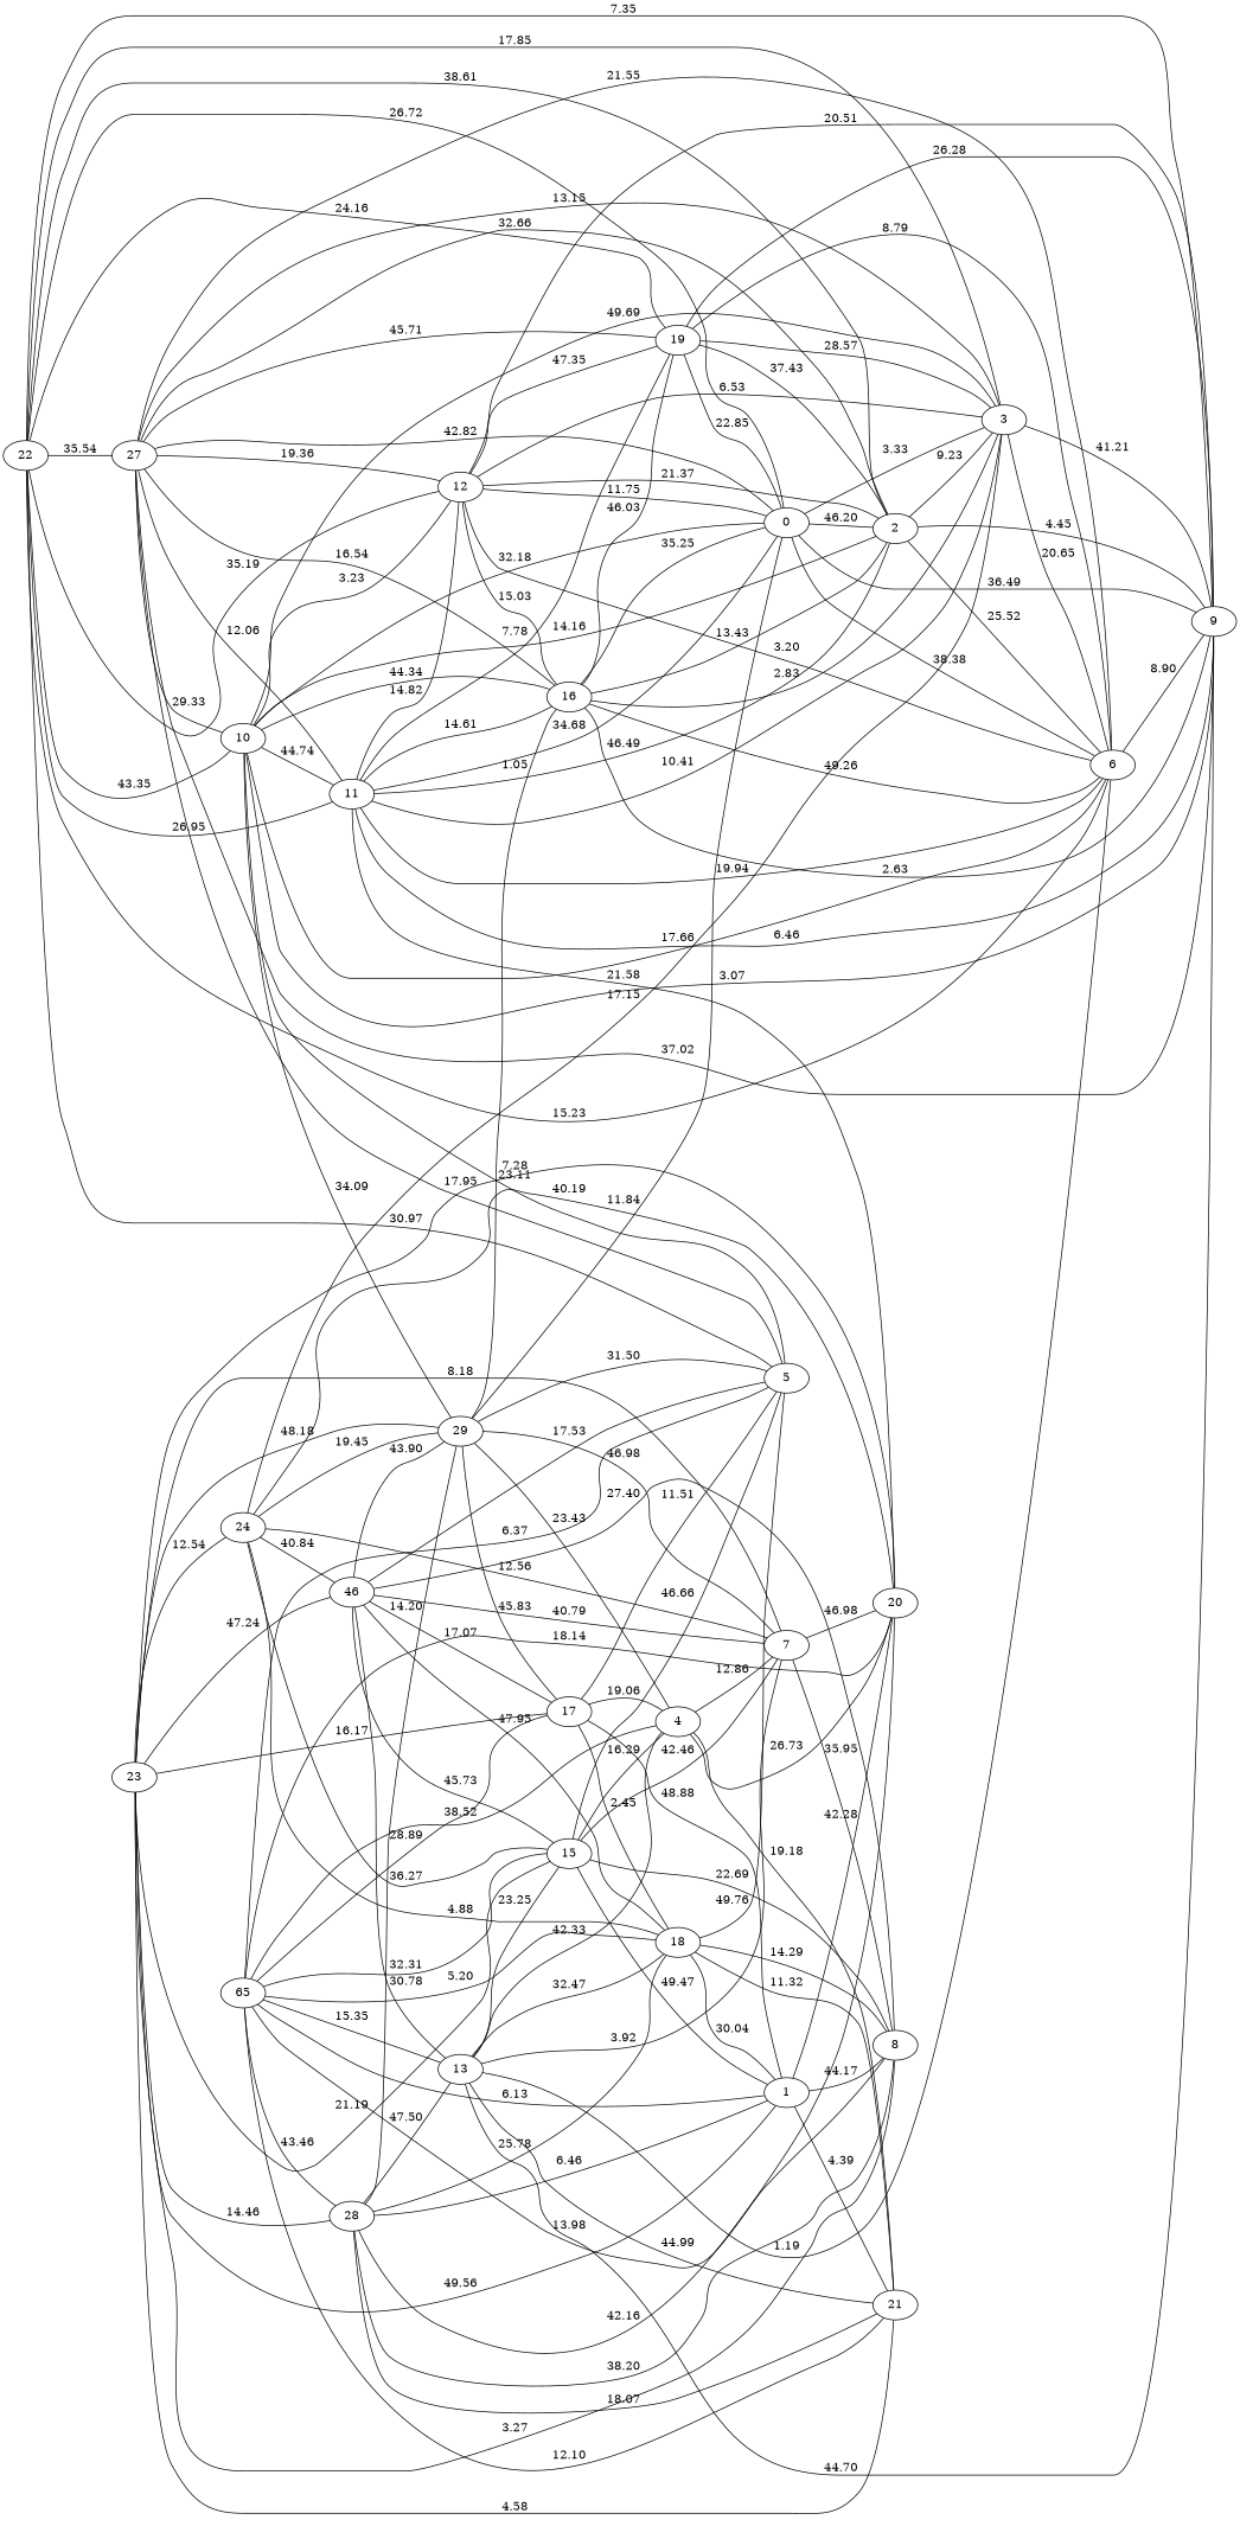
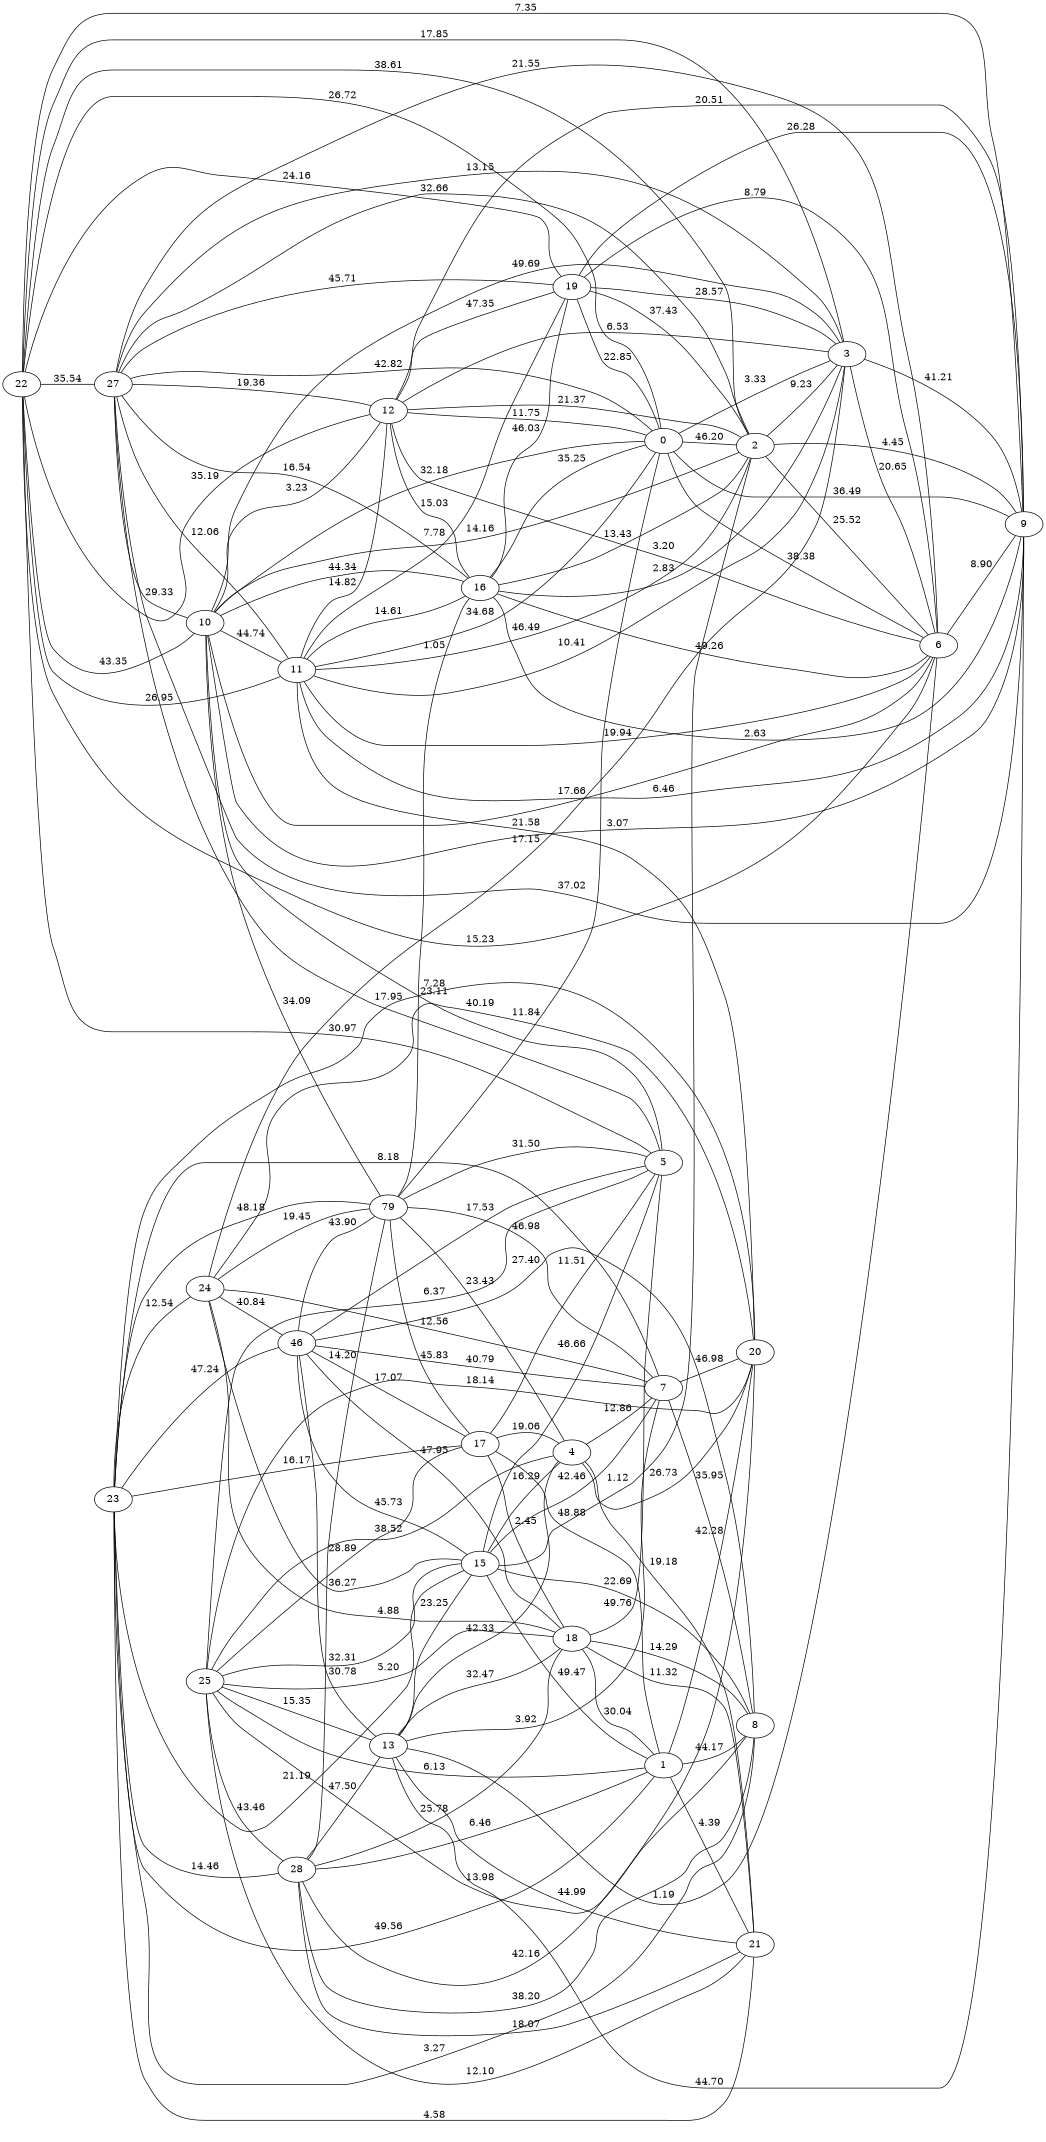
  graph {
    rankdir=LR
    22
    19
    11
    2
    3
    0
    9
    10
    12
    27
    6
    5
    16
    20
-   29
+   29 [label=79]
    23
    17
    n18 [label=46]
    8
    1
    28
    15
    24
    7
    21
    18
    4
    13
-   25 [label=65]
+   25
    22 -- 19 [label=24.16]
    22 -- 11 [label=26.95]
    22 -- 2 [label=38.61]
    22 -- 3 [label=17.85]
    22 -- 0 [label=26.72]
    22 -- 9 [label=7.35]
    22 -- 10 [label=43.35]
    22 -- 12 [label=35.19]
    22 -- 27 [label=35.54]
    22 -- 6 [label=15.23]
    22 -- 5 [label=30.97]
    19 -- 2 [label=37.43]
    19 -- 3 [label=28.57]
    19 -- 0 [label=22.85]
    19 -- 9 [label=26.28]
    19 -- 6 [label=8.79]
    11 -- 19 [label=7.78]
    11 -- 2 [label=46.49]
    11 -- 3 [label=10.41]
    11 -- 0 [label=34.68]
    11 -- 9 [label=6.46]
    11 -- 12 [label=14.82]
    11 -- 6 [label=19.94]
    11 -- 16 [label=14.61]
    11 -- 20 [label=21.58]
    2 -- 3 [label=9.23]
    2 -- 9 [label=4.45]
    2 -- 6 [label=25.52]
    3 -- 9 [label=41.21]
    3 -- 6 [label=20.65]
    0 -- 2 [label=46.20]
    0 -- 3 [label=3.33]
    0 -- 9 [label=36.49]
    0 -- 6 [label=38.38]
    10 -- 11 [label=44.74]
    10 -- 2 [label=14.16]
    10 -- 3 [label=49.69]
    10 -- 0 [label=32.18]
    10 -- 9 [label=3.07]
    10 -- 12 [label=3.23]
    10 -- 6 [label=17.66]
    10 -- 5 [label=23.11]
    10 -- 16 [label=44.34]
    10 -- 29 [label=34.09]
    12 -- 19 [label=47.35]
    12 -- 2 [label=21.37]
    12 -- 3 [label=6.53]
    12 -- 0 [label=11.75]
    12 -- 9 [label=20.51]
    12 -- 6 [label=3.20]
    12 -- 16 [label=15.03]
    27 -- 19 [label=45.71]
    27 -- 11 [label=12.06]
    27 -- 2 [label=32.66]
    27 -- 3 [label=13.15]
    27 -- 0 [label=42.82]
    27 -- 9 [label=37.02]
    27 -- 10 [label=29.33]
    27 -- 12 [label=19.36]
    27 -- 6 [label=21.55]
    27 -- 5 [label=17.95]
    27 -- 16 [label=16.54]
    6 -- 9 [label=8.90]
    16 -- 19 [label=46.03]
    16 -- 2 [label=13.43]
    16 -- 3 [label=2.83]
    16 -- 0 [label=35.25]
    16 -- 9 [label=2.63]
    16 -- 6 [label=49.26]
    29 -- 0 [label=11.84]
    29 -- 5 [label=31.50]
    29 -- 16 [label=1.05]
    29 -- 17 [label=45.83]
    29 -- 7 [label=46.98]
    29 -- 4 [label=23.43]
    23 -- 20 [label=7.28]
    23 -- 29 [label=48.18]
    23 -- 17 [label=16.17]
    23 -- n18 [label=47.24]
    23 -- 8 [label=3.27]
    23 -- 1 [label=49.56]
    23 -- 28 [label=14.46]
    23 -- 15 [label=21.19]
    23 -- 24 [label=12.54]
    23 -- 7 [label=8.18]
    23 -- 21 [label=4.58]
    17 -- 5 [label=11.51]
    17 -- 1 [label=48.88]
    17 -- 18 [label=2.45]
    17 -- 4 [label=19.06]
    n18 -- 5 [label=17.53]
    n18 -- 29 [label=43.90]
    n18 -- 17 [label=17.07]
    n18 -- 8 [label=27.40]
    n18 -- 15 [label=45.73]
    n18 -- 7 [label=40.79]
    n18 -- 18 [label=47.95]
    n18 -- 13 [label=30.78]
    1 -- 20 [label=42.28]
    1 -- 8 [label=44.17]
    1 -- 21 [label=4.39]
    28 -- 20 [label=42.16]
    28 -- 29 [label=14.20]
    28 -- 8 [label=38.20]
    28 -- 1 [label=6.46]
    28 -- 21 [label=18.07]
    28 -- 18 [label=25.78]
    28 -- 13 [label=47.50]
+   15 -- 2 [label=1.12]
    15 -- 5 [label=46.66]
    15 -- 8 [label=22.69]
    15 -- 1 [label=49.47]
    15 -- 7 [label=42.46]
    15 -- 4 [label=16.29]
    24 -- 3 [label=17.15]
    24 -- 20 [label=40.19]
    24 -- 29 [label=19.45]
    24 -- n18 [label=40.84]
    24 -- 15 [label=36.27]
    24 -- 7 [label=12.56]
    24 -- 18 [label=4.88]
    7 -- 20 [label=46.98]
    7 -- 8 [label=35.95]
    18 -- 5 [label=49.76]
    18 -- 8 [label=14.29]
    18 -- 1 [label=30.04]
    18 -- 21 [label=11.32]
    4 -- 20 [label=26.73]
    4 -- 7 [label=12.86]
    4 -- 21 [label=19.18]
    13 -- 9 [label=44.70]
    13 -- 6 [label=1.19]
    13 -- 15 [label=23.25]
    13 -- 7 [label=3.92]
    13 -- 21 [label=44.99]
    13 -- 18 [label=32.47]
    13 -- 4 [label=42.33]
    25 -- 5 [label=6.37]
    25 -- 20 [label=18.14]
    25 -- 17 [label=28.89]
    25 -- 8 [label=13.98]
    25 -- 1 [label=6.13]
    25 -- 28 [label=43.46]
    25 -- 15 [label=32.31]
    25 -- 21 [label=12.10]
    25 -- 18 [label=5.20]
    25 -- 4 [label=38.52]
    25 -- 13 [label=15.35]
  }
